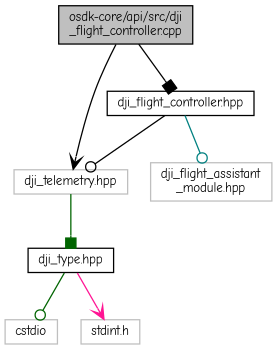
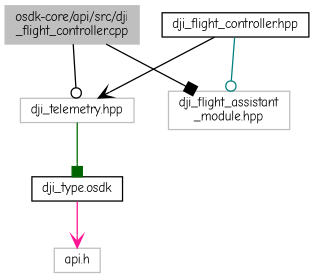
  digraph {
    fontname="Comic Neue"
    node [color=grey75 fillcolor=white fontname="Comic Neue" fontsize=10 shape=record style=filled]
    edge [arrowhead=vee color=black fontname="Comic Neue" fontsize=10 labelfontname=Helvetica labelfontsize=10 style=solid]
-   n1 [color=black fillcolor=grey75 fontcolor=black height=0.2 label="osdk-core/api/src/dji\l_flight_controller.cpp" width=0.4]
+   n1 [fillcolor=grey75 fontcolor=black height=0.2 label="osdk-core/api/src/dji\l_flight_controller.cpp" width=0.4]
    n2 [color=black height=0.2 label="dji_flight_controller.hpp" width=0.4]
    n3 [height=0.2 label="dji_telemetry.hpp" width=0.4]
    n4 [height=0.2 label="dji_flight_assistant\l_module.hpp" width=0.4]
-   n5 [color=black height=0.2 label="dji_type.hpp" width=0.4]
-   n6 [height=0.2 label=cstdio width=0.4]
-   n7 [height=0.2 label="stdint.h" width=0.4]
-   n1 -> n2 [arrowhead=box]
-   n1 -> n3
-   n2 -> n3 [arrowhead=odot]
+   n5 [color=black height=0.2 label="dji_type.osdk" width=0.4]
+   n7 [height=0.2 label="api.h" width=0.4]
+   n1 -> n4 [arrowhead=box]
+   n1 -> n3 [arrowhead=odot]
+   n2 -> n3
    n2 -> n4 [arrowhead=odot color=teal]
    n3 -> n5 [arrowhead=box color=darkgreen]
-   n5 -> n6 [arrowhead=odot color=darkgreen]
    n5 -> n7 [color=deeppink]
  }
